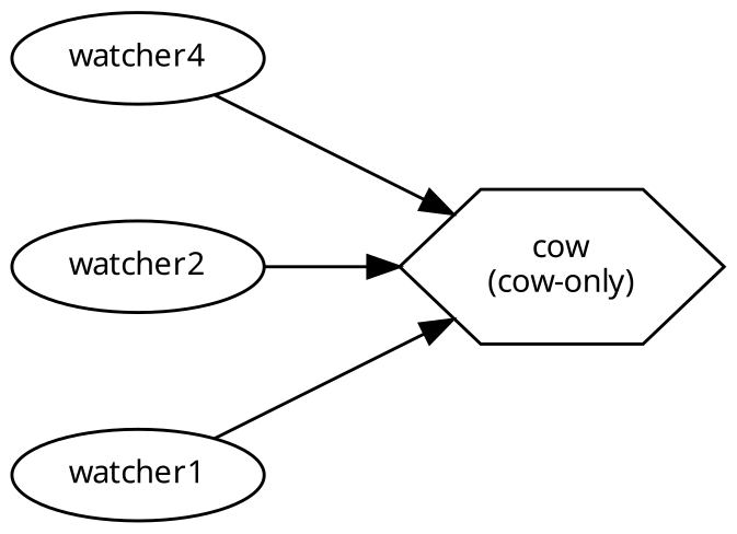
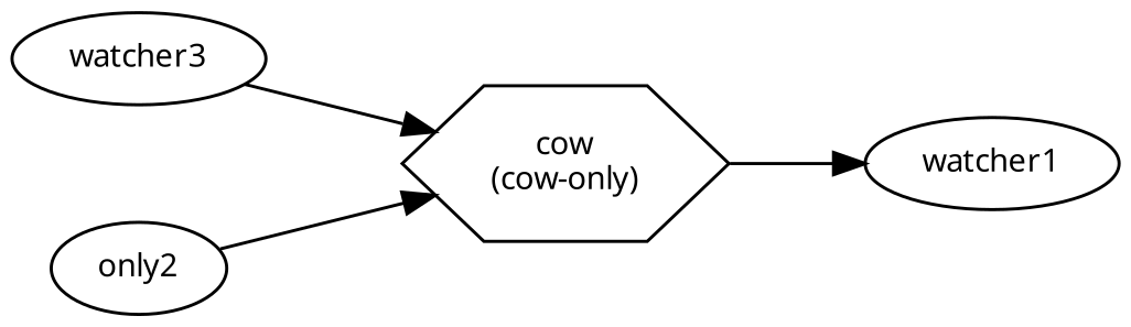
  digraph {
    nodesep=.52
    rankdir=LR
    ranksep=.6
    node [fontname=TYPEWRITER fontsize=10]
    n1 [height=.4 label="cow\n(cow-only)" shape=hexagon]
-   watcher3 [height=.4 label=watcher4]
-   watcher2 [height=.4]
+   watcher3 [height=.4]
+   watcher2 [height=.4 label=only2]
    watcher1 [height=.4]
    watcher3 -> n1
    watcher2 -> n1
-   watcher1 -> n1
+   n1 -> watcher1
  }
